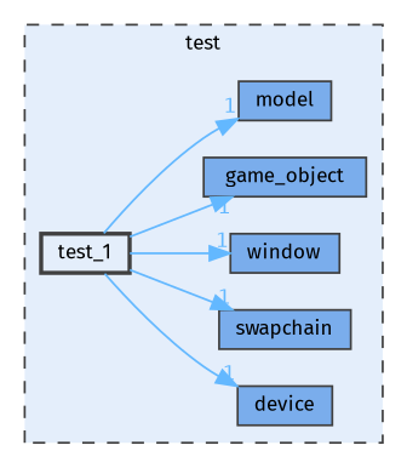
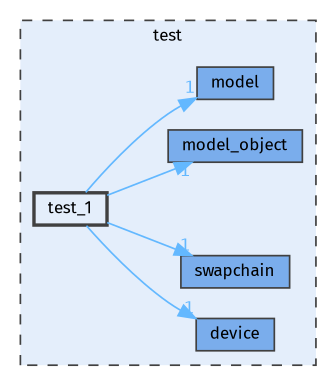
  digraph {
    compound=true
    fontname="Fira Sans"
    rankdir=LR
    node [color=grey25 fillcolor="#7aadec" fontname="Fira Sans" fontsize=10 shape=box style=filled]
    edge [color=steelblue1 fontcolor=steelblue1 fontname="Fira Sans" fontsize=10 headlabel=1 labeldistance=1.5 labelfontname=Helvetica labelfontsize=10]
    n1 [height=0.2 label=device width=0.4]
    n2 [height=0.2 label=swapchain width=0.4]
-   n3 [height=0.2 label=window width=0.4]
-   n4 [height=0.2 label=game_object width=0.4]
+   n4 [height=0.2 label=model_object width=0.4]
    n5 [height=0.2 label=model width=0.4]
    n6 [fillcolor="#e4eefb" height=0.2 label=test_1 style="filled,bold" width=0.4]
    subgraph cluster_1 {
      bgcolor="#e4eefb"
      fontsize=10
      label=test
      pencolor=grey25
      style="filled,dashed"
      n1
      n2
-     n3
      n4
      n5
      n6
    }
    n6 -> n1
    n6 -> n2
-   n6 -> n3
    n6 -> n4
    n6 -> n5
  }
